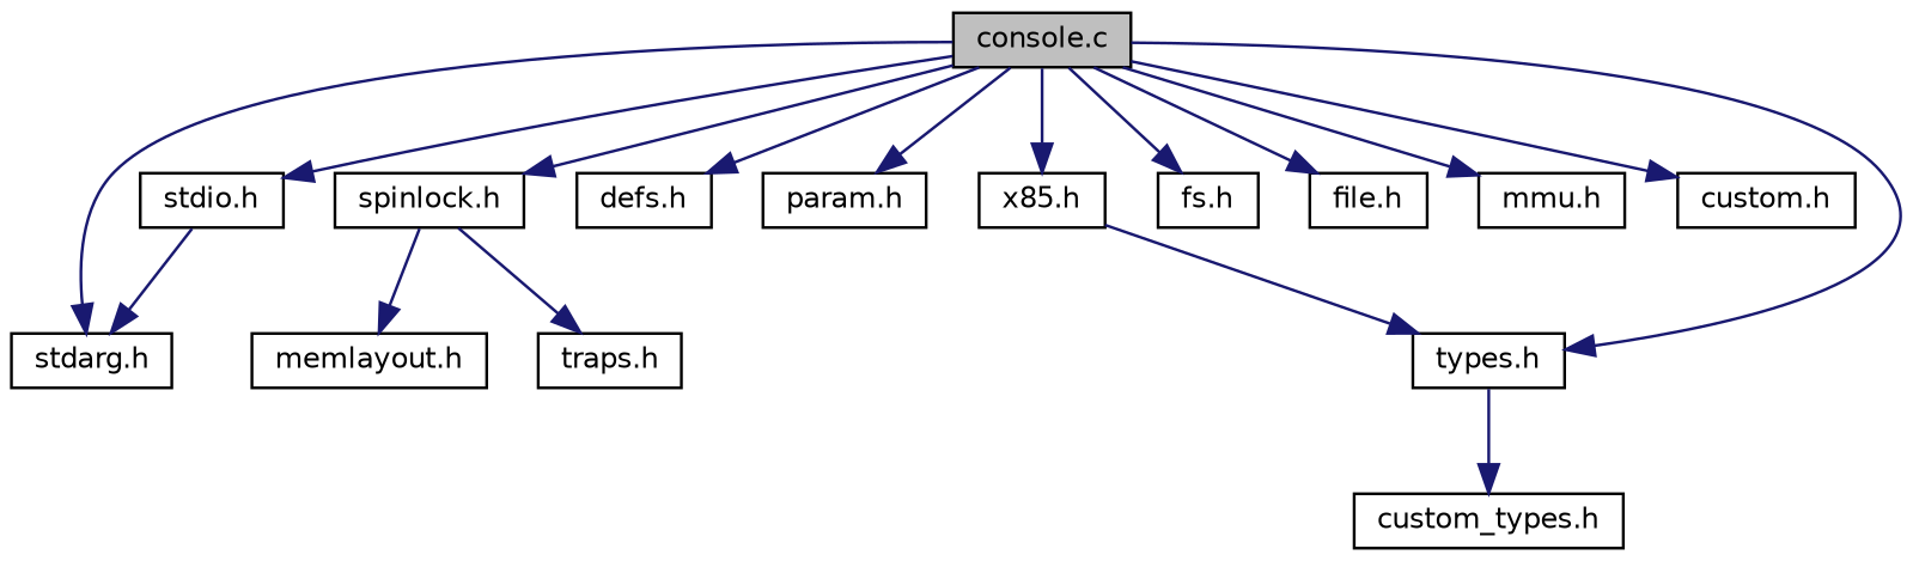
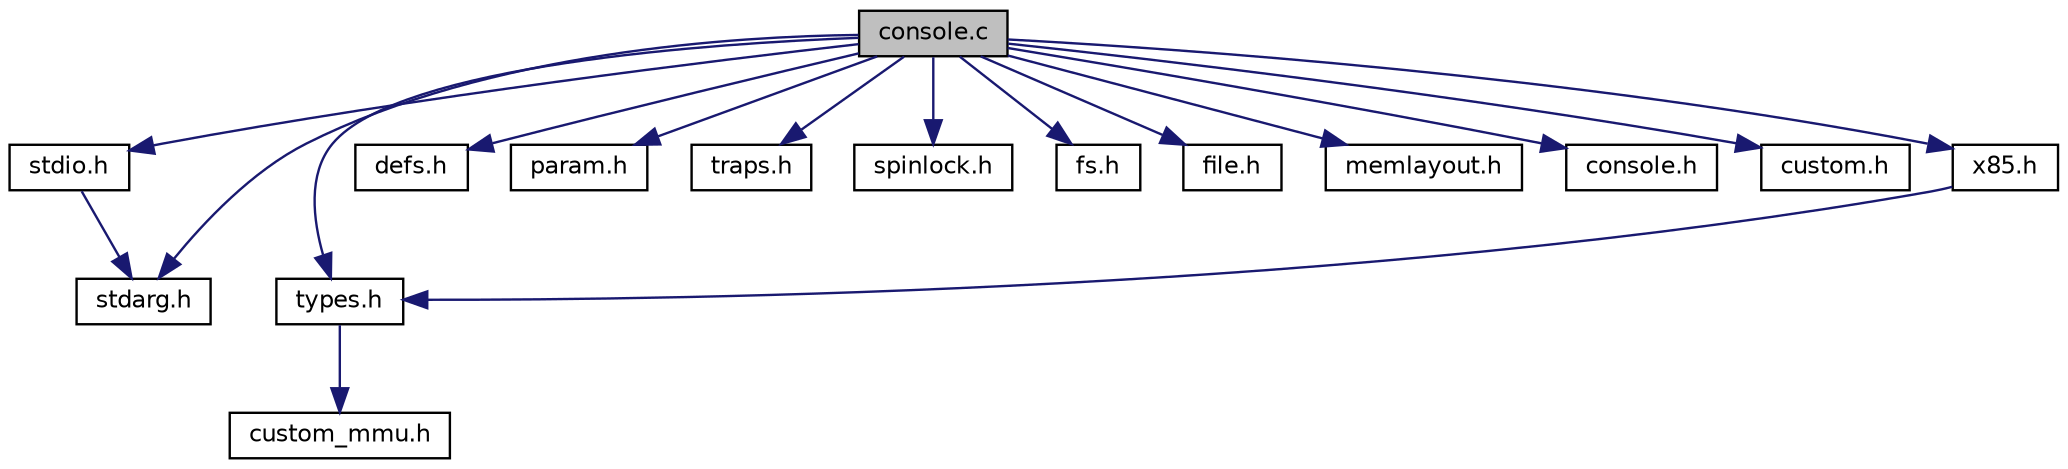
  digraph {
    node [color=black fillcolor=white fontname=Helvetica fontsize=10 shape=record style=filled]
    edge [color=midnightblue fontname=Helvetica fontsize=10 labelfontname=Helvetica labelfontsize=10 style=solid]
    n1 [fillcolor=grey75 fontcolor=black height=0.2 label="console.c" width=0.4]
    n2 [height=0.2 label="stdio.h" width=0.4]
    n3 [height=0.2 label="stdarg.h" width=0.4]
    n4 [height=0.2 label="types.h" width=0.4]
    n5 [height=0.2 label="defs.h" width=0.4]
    n6 [height=0.2 label="param.h" width=0.4]
    n7 [height=0.2 label="traps.h" width=0.4]
    n8 [height=0.2 label="spinlock.h" width=0.4]
    n9 [height=0.2 label="fs.h" width=0.4]
    n10 [height=0.2 label="file.h" width=0.4]
    n11 [height=0.2 label="memlayout.h" width=0.4]
-   n12 [height=0.2 label="mmu.h" width=0.4]
+   n12 [height=0.2 label="console.h" width=0.4]
    n13 [height=0.2 label="custom.h" width=0.4]
    n14 [height=0.2 label="x85.h" width=0.4]
-   n15 [height=0.2 label="custom_types.h" width=0.4]
+   n15 [height=0.2 label="custom_mmu.h" width=0.4]
    n1 -> n2
    n1 -> n3
    n1 -> n4
    n1 -> n5
    n1 -> n6
-   n8 -> n7
+   n1 -> n7
    n1 -> n8
    n1 -> n9
    n1 -> n10
-   n8 -> n11
+   n1 -> n11
    n1 -> n12
    n1 -> n13
    n1 -> n14
    n2 -> n3
    n4 -> n15
    n14 -> n4
  }
